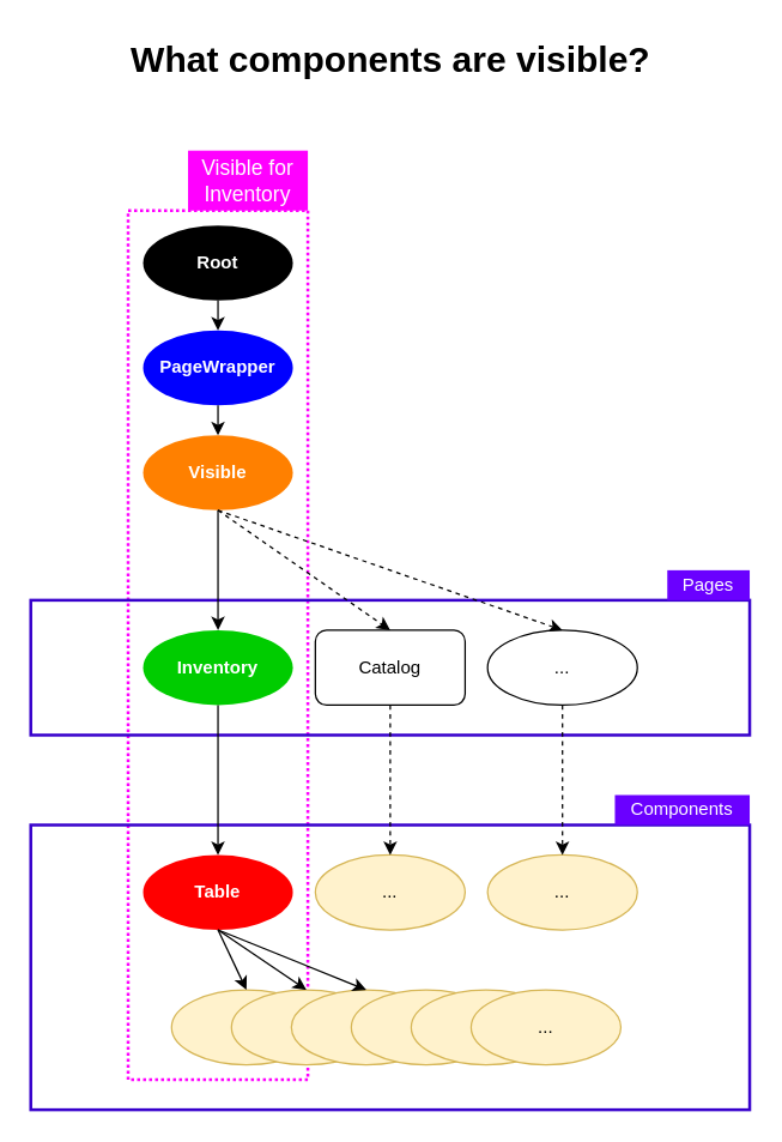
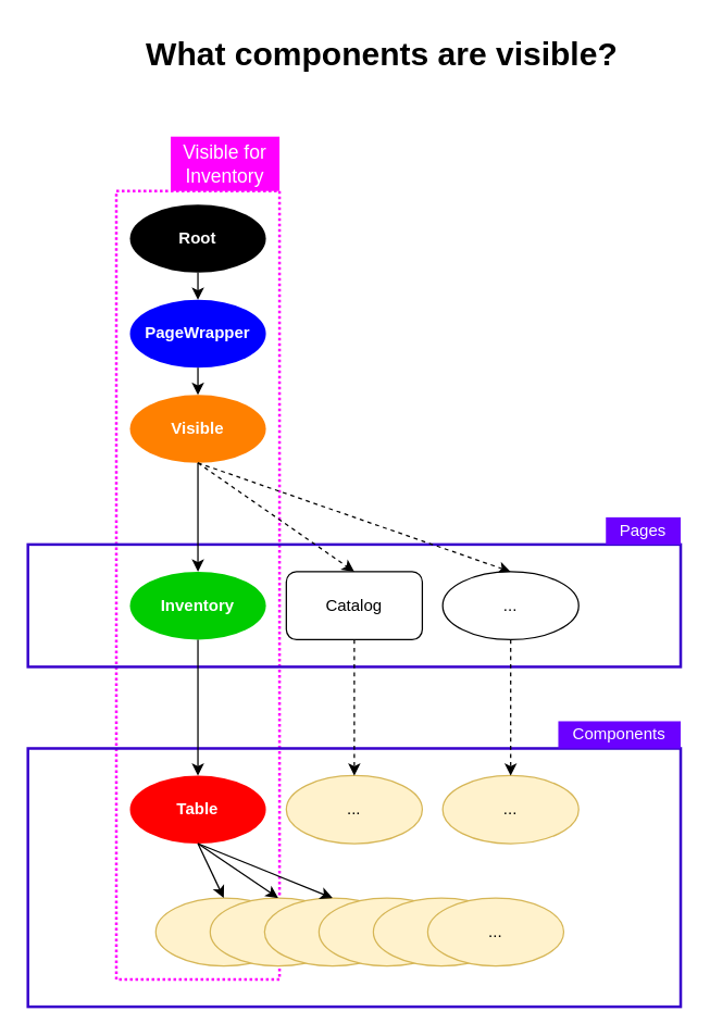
  <mxCell id="0" />
  <mxCell id="1" parent="0" />
  <mxCell id="2" value="" style="rounded=0;whiteSpace=wrap;html=1;dashed=1;strokeWidth=2;fillColor=none;dashPattern=1 1;strokeColor=#FF00FF;" parent="1" vertex="1"><mxGeometry x="85" y="140" width="120" height="580" as="geometry" /></mxCell>
  <mxCell id="3" value="" style="rounded=0;whiteSpace=wrap;html=1;strokeWidth=2;perimeterSpacing=0;strokeColor=#3700CC;fontColor=#ffffff;fillColor=none;" parent="1" vertex="1"><mxGeometry x="20" y="550" width="480" height="190" as="geometry" /></mxCell>
  <mxCell id="4" value="" style="rounded=0;whiteSpace=wrap;html=1;strokeWidth=2;perimeterSpacing=0;strokeColor=#3700CC;fontColor=#ffffff;fillColor=none;" parent="1" vertex="1"><mxGeometry x="20" y="400" width="480" height="90" as="geometry" /></mxCell>
- <mxCell id="5" value="&lt;font color=&quot;#000000&quot;&gt;What components are visible?&lt;/font&gt;" style="text;strokeColor=none;fillColor=none;html=1;fontSize=24;fontStyle=1;verticalAlign=middle;align=center;fontColor=#FFFFFF;" parent="1" vertex="1"><mxGeometry x="70" y="20" width="380" height="40" as="geometry" /></mxCell>
+ <mxCell id="5" value="&lt;font color=&quot;#000000&quot;&gt;What components are visible?&lt;/font&gt;" style="text;strokeColor=none;fillColor=none;html=1;fontSize=24;fontStyle=1;verticalAlign=middle;align=center;fontColor=#FFFFFF;" parent="1" vertex="1"><mxGeometry x="90" y="20" width="380" height="40" as="geometry" /></mxCell>
  <mxCell id="6" value="Root" style="ellipse;whiteSpace=wrap;html=1;strokeWidth=2;fontColor=#FFFFFF;fontStyle=1;fillColor=#000000;strokeColor=none;" parent="1" vertex="1"><mxGeometry x="95" y="150" width="100" height="50" as="geometry" /></mxCell>
  <mxCell id="7" value="Visible" style="ellipse;whiteSpace=wrap;html=1;fillColor=#FF8000;strokeColor=none;fontStyle=1;fontColor=#FFFFFF;" parent="1" vertex="1"><mxGeometry x="95" y="290" width="100" height="50" as="geometry" /></mxCell>
  <mxCell id="8" value="" style="endArrow=classic;html=1;exitX=0.5;exitY=1;exitDx=0;exitDy=0;entryX=0.5;entryY=0;entryDx=0;entryDy=0;" parent="1" source="6" target="16" edge="1"><mxGeometry width="50" height="50" relative="1" as="geometry"><mxPoint x="259.645" y="212.678" as="sourcePoint" /><mxPoint x="420" y="460" as="targetPoint" /></mxGeometry></mxCell>
  <mxCell id="9" value="" style="endArrow=classic;html=1;exitX=0.5;exitY=1;exitDx=0;exitDy=0;entryX=0.5;entryY=0;entryDx=0;entryDy=0;dashed=1;" parent="1" source="7" target="15" edge="1"><mxGeometry width="50" height="50" relative="1" as="geometry"><mxPoint x="260" y="350" as="sourcePoint" /><mxPoint x="260" y="410" as="targetPoint" /></mxGeometry></mxCell>
  <mxCell id="10" value="Inventory" style="ellipse;whiteSpace=wrap;html=1;strokeColor=none;fontStyle=1;fontColor=#FFFFFF;fillColor=#00CC00;" parent="1" vertex="1"><mxGeometry x="95" y="420" width="100" height="50" as="geometry" /></mxCell>
  <mxCell id="11" value="" style="endArrow=classic;html=1;exitX=0.5;exitY=1;exitDx=0;exitDy=0;entryX=0.5;entryY=0;entryDx=0;entryDy=0;" parent="1" source="7" target="10" edge="1"><mxGeometry width="50" height="50" relative="1" as="geometry"><mxPoint x="260" y="350" as="sourcePoint" /><mxPoint x="145" y="410" as="targetPoint" /></mxGeometry></mxCell>
  <mxCell id="12" value="" style="endArrow=classic;html=1;exitX=0.5;exitY=1;exitDx=0;exitDy=0;entryX=0.5;entryY=0;entryDx=0;entryDy=0;dashed=1;" parent="1" source="7" target="18" edge="1"><mxGeometry width="50" height="50" relative="1" as="geometry"><mxPoint x="260" y="350" as="sourcePoint" /><mxPoint x="375" y="410" as="targetPoint" /></mxGeometry></mxCell>
  <mxCell id="13" value="Table" style="ellipse;whiteSpace=wrap;html=1;fillColor=#FF0000;strokeColor=none;fontStyle=1;fontColor=#FFFFFF;" parent="1" vertex="1"><mxGeometry x="95" y="570" width="100" height="50" as="geometry" /></mxCell>
  <mxCell id="14" value="" style="endArrow=classic;html=1;exitX=0.5;exitY=1;exitDx=0;exitDy=0;entryX=0.5;entryY=0;entryDx=0;entryDy=0;" parent="1" source="10" target="13" edge="1"><mxGeometry width="50" height="50" relative="1" as="geometry"><mxPoint x="145" y="600" as="sourcePoint" /><mxPoint x="650" y="848" as="targetPoint" /></mxGeometry></mxCell>
  <mxCell id="15" value="Catalog" style="whiteSpace=wrap;html=1;rounded=1;" parent="1" vertex="1"><mxGeometry x="210" y="420" width="100" height="50" as="geometry" /></mxCell>
  <mxCell id="16" value="PageWrapper" style="ellipse;whiteSpace=wrap;html=1;fillColor=#0000FF;fontColor=#FFFFFF;fontSize=12;fontStyle=1;strokeColor=none;" parent="1" vertex="1"><mxGeometry x="95" y="220" width="100" height="50" as="geometry" /></mxCell>
  <mxCell id="17" value="" style="endArrow=classic;html=1;exitX=0.5;exitY=1;exitDx=0;exitDy=0;entryX=0.5;entryY=0;entryDx=0;entryDy=0;" parent="1" source="16" target="7" edge="1"><mxGeometry width="50" height="50" relative="1" as="geometry"><mxPoint x="359.645" y="222.678" as="sourcePoint" /><mxPoint x="245" y="260" as="targetPoint" /></mxGeometry></mxCell>
  <mxCell id="18" value="..." style="ellipse;whiteSpace=wrap;html=1;" parent="1" vertex="1"><mxGeometry x="325" y="420" width="100" height="50" as="geometry" /></mxCell>
  <mxCell id="19" value="Pages" style="text;html=1;fillColor=#6a00ff;align=center;verticalAlign=middle;whiteSpace=wrap;rounded=0;dashed=1;fontColor=#ffffff;" parent="1" vertex="1"><mxGeometry x="445" y="380" width="55" height="20" as="geometry" /></mxCell>
  <mxCell id="20" value="..." style="ellipse;whiteSpace=wrap;html=1;fillColor=#fff2cc;strokeColor=#d6b656;" parent="1" vertex="1"><mxGeometry x="210" y="570" width="100" height="50" as="geometry" /></mxCell>
  <mxCell id="21" value="" style="endArrow=classic;html=1;exitX=0.5;exitY=1;exitDx=0;exitDy=0;entryX=0.5;entryY=0;entryDx=0;entryDy=0;dashed=1;" parent="1" source="15" target="20" edge="1"><mxGeometry width="50" height="50" relative="1" as="geometry"><mxPoint x="260" y="600" as="sourcePoint" /><mxPoint x="765" y="848" as="targetPoint" /></mxGeometry></mxCell>
  <mxCell id="22" value="..." style="ellipse;whiteSpace=wrap;html=1;fillColor=#fff2cc;strokeColor=#d6b656;" parent="1" vertex="1"><mxGeometry x="325" y="570" width="100" height="50" as="geometry" /></mxCell>
  <mxCell id="23" value="" style="endArrow=classic;html=1;exitX=0.5;exitY=1;exitDx=0;exitDy=0;entryX=0.5;entryY=0;entryDx=0;entryDy=0;dashed=1;" parent="1" source="18" target="22" edge="1"><mxGeometry width="50" height="50" relative="1" as="geometry"><mxPoint x="375" y="600" as="sourcePoint" /><mxPoint x="880" y="848" as="targetPoint" /></mxGeometry></mxCell>
  <mxCell id="24" value="Components" style="text;html=1;fillColor=#6a00ff;align=center;verticalAlign=middle;whiteSpace=wrap;rounded=0;dashed=1;fontColor=#ffffff;" parent="1" vertex="1"><mxGeometry x="410" y="530" width="90" height="20" as="geometry" /></mxCell>
  <mxCell id="25" value="Visible for Inventory" style="text;html=1;align=center;verticalAlign=middle;whiteSpace=wrap;rounded=0;dashed=1;fontColor=#FFFFFF;fontSize=14;fillColor=#FF00FF;" parent="1" vertex="1"><mxGeometry x="125" y="100" width="80" height="40" as="geometry" /></mxCell>
  <mxCell id="26" value="..." style="ellipse;whiteSpace=wrap;html=1;fillColor=#fff2cc;strokeColor=#d6b656;" parent="1" vertex="1"><mxGeometry x="114" y="660" width="100" height="50" as="geometry" /></mxCell>
  <mxCell id="27" value="..." style="ellipse;whiteSpace=wrap;html=1;fillColor=#fff2cc;strokeColor=#d6b656;" parent="1" vertex="1"><mxGeometry x="154" y="660" width="100" height="50" as="geometry" /></mxCell>
  <mxCell id="28" value="..." style="ellipse;whiteSpace=wrap;html=1;fillColor=#fff2cc;strokeColor=#d6b656;" parent="1" vertex="1"><mxGeometry x="194" y="660" width="100" height="50" as="geometry" /></mxCell>
  <mxCell id="29" value="..." style="ellipse;whiteSpace=wrap;html=1;fillColor=#fff2cc;strokeColor=#d6b656;" parent="1" vertex="1"><mxGeometry x="234" y="660" width="100" height="50" as="geometry" /></mxCell>
  <mxCell id="30" value="..." style="ellipse;whiteSpace=wrap;html=1;fillColor=#fff2cc;strokeColor=#d6b656;" parent="1" vertex="1"><mxGeometry x="274" y="660" width="100" height="50" as="geometry" /></mxCell>
  <mxCell id="31" value="" style="endArrow=classic;html=1;exitX=0.5;exitY=1;exitDx=0;exitDy=0;entryX=0.5;entryY=0;entryDx=0;entryDy=0;" parent="1" source="13" target="26" edge="1"><mxGeometry width="50" height="50" relative="1" as="geometry"><mxPoint x="155" y="500" as="sourcePoint" /><mxPoint x="155" y="580" as="targetPoint" /></mxGeometry></mxCell>
  <mxCell id="32" value="" style="endArrow=classic;html=1;exitX=0.5;exitY=1;exitDx=0;exitDy=0;entryX=0.5;entryY=0;entryDx=0;entryDy=0;" parent="1" source="13" target="27" edge="1"><mxGeometry width="50" height="50" relative="1" as="geometry"><mxPoint x="155" y="630" as="sourcePoint" /><mxPoint x="155" y="650" as="targetPoint" /></mxGeometry></mxCell>
  <mxCell id="33" value="" style="endArrow=classic;html=1;exitX=0.5;exitY=1;exitDx=0;exitDy=0;entryX=0.5;entryY=0;entryDx=0;entryDy=0;" parent="1" source="13" target="28" edge="1"><mxGeometry width="50" height="50" relative="1" as="geometry"><mxPoint x="155" y="630" as="sourcePoint" /><mxPoint x="195" y="650" as="targetPoint" /></mxGeometry></mxCell>
  <mxCell id="34" value="..." style="ellipse;whiteSpace=wrap;html=1;fillColor=#fff2cc;strokeColor=#d6b656;" parent="1" vertex="1"><mxGeometry x="314" y="660" width="100" height="50" as="geometry" /></mxCell>
